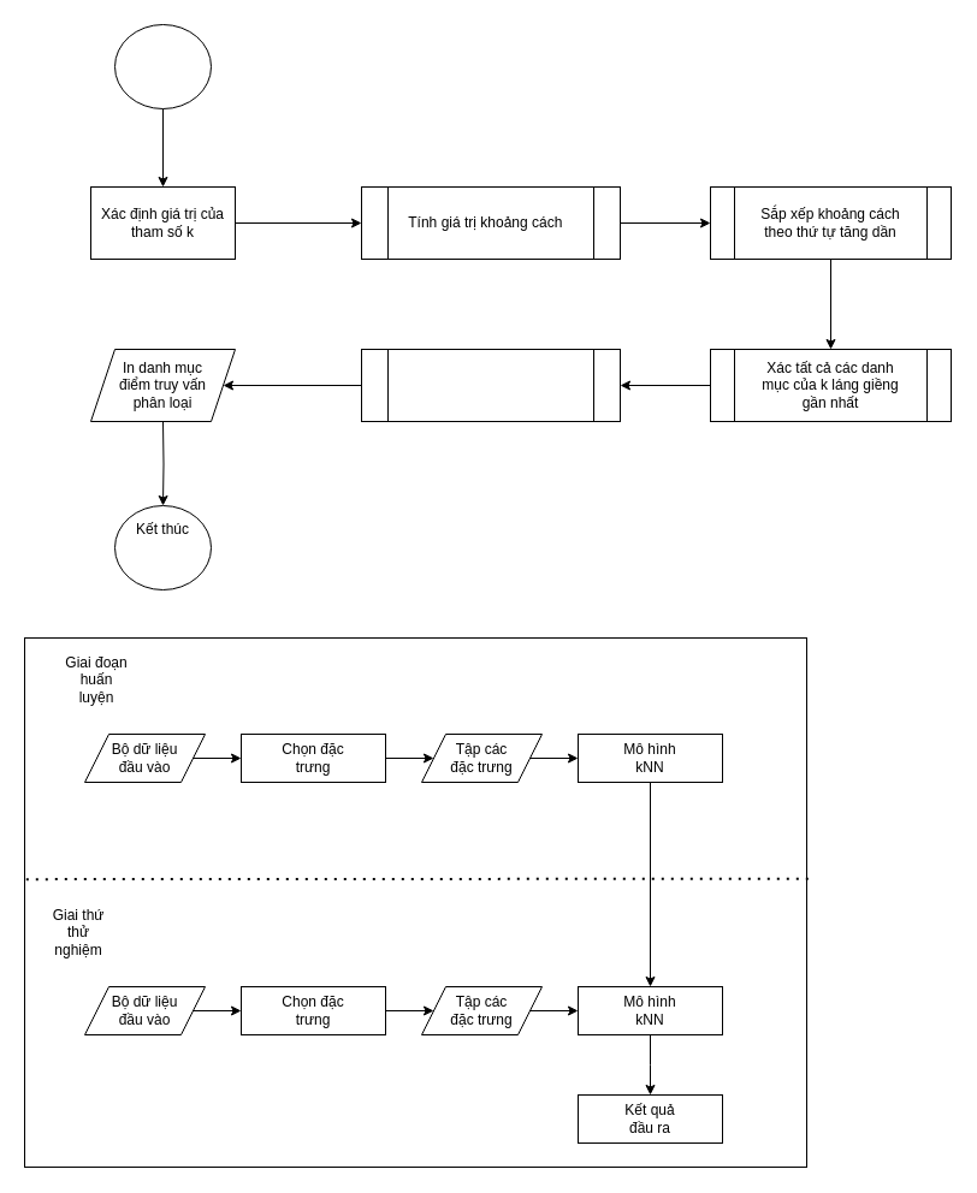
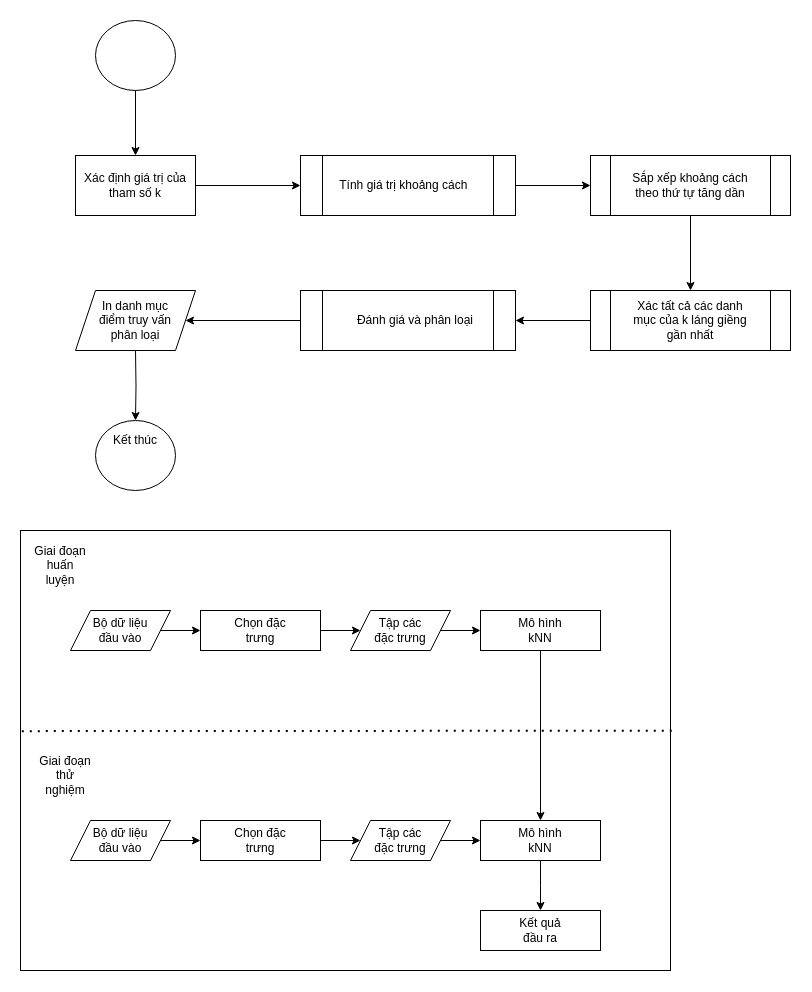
  <mxCell id="0" />
  <mxCell id="1" parent="0" />
  <mxCell id="2" value="" style="ellipse;whiteSpace=wrap;html=1;" vertex="1" parent="1"><mxGeometry x="95" y="20" width="80" height="70" as="geometry" /></mxCell>
  <mxCell id="3" value="" style="edgeStyle=orthogonalEdgeStyle;rounded=0;orthogonalLoop=1;jettySize=auto;html=1;exitX=0.5;exitY=1;exitDx=0;exitDy=0;entryX=0.5;entryY=0;entryDx=0;entryDy=0;" edge="1" parent="1" source="2" target="4"><mxGeometry relative="1" as="geometry"><mxPoint x="-35" y="185" as="sourcePoint" /></mxGeometry></mxCell>
  <mxCell id="4" value="" style="rounded=0;whiteSpace=wrap;html=1;" vertex="1" parent="1"><mxGeometry x="75" y="155" width="120" height="60" as="geometry" /></mxCell>
  <mxCell id="5" value="" style="edgeStyle=orthogonalEdgeStyle;rounded=0;orthogonalLoop=1;jettySize=auto;html=1;entryX=0;entryY=0.5;entryDx=0;entryDy=0;" edge="1" parent="1" source="6" target="8"><mxGeometry relative="1" as="geometry"><mxPoint x="410" y="185" as="targetPoint" /></mxGeometry></mxCell>
  <mxCell id="6" value="Xác định giá trị của tham số k" style="text;html=1;align=center;verticalAlign=middle;whiteSpace=wrap;rounded=0;" vertex="1" parent="1"><mxGeometry x="75" y="170" width="120" height="30" as="geometry" /></mxCell>
  <mxCell id="7" style="edgeStyle=orthogonalEdgeStyle;rounded=0;orthogonalLoop=1;jettySize=auto;html=1;entryX=0;entryY=0.5;entryDx=0;entryDy=0;" edge="1" parent="1" source="9" target="11"><mxGeometry relative="1" as="geometry"><mxPoint x="485" y="220" as="sourcePoint" /><mxPoint x="485" y="290" as="targetPoint" /></mxGeometry></mxCell>
  <mxCell id="8" value="" style="shape=process;whiteSpace=wrap;html=1;backgroundOutline=1;" vertex="1" parent="1"><mxGeometry x="300" y="155" width="215" height="60" as="geometry" /></mxCell>
  <mxCell id="9" value="Tính giá trị khoảng cách&amp;nbsp;" style="text;html=1;align=center;verticalAlign=middle;whiteSpace=wrap;rounded=0;" vertex="1" parent="1"><mxGeometry x="300" y="170" width="210" height="30" as="geometry" /></mxCell>
  <mxCell id="10" value="" style="edgeStyle=orthogonalEdgeStyle;rounded=0;orthogonalLoop=1;jettySize=auto;html=1;" edge="1" parent="1" source="11" target="14"><mxGeometry relative="1" as="geometry"><mxPoint x="410" y="320" as="targetPoint" /><Array as="points" /></mxGeometry></mxCell>
  <mxCell id="11" value="" style="shape=process;whiteSpace=wrap;html=1;backgroundOutline=1;" vertex="1" parent="1"><mxGeometry x="590" y="155" width="200" height="60" as="geometry" /></mxCell>
  <mxCell id="12" value="Sắp xếp khoảng cách theo thứ tự tăng dần" style="text;html=1;align=center;verticalAlign=middle;whiteSpace=wrap;rounded=0;" vertex="1" parent="1"><mxGeometry x="625" y="170" width="130" height="30" as="geometry" /></mxCell>
  <mxCell id="13" value="" style="edgeStyle=orthogonalEdgeStyle;rounded=0;orthogonalLoop=1;jettySize=auto;html=1;entryX=1;entryY=0.5;entryDx=0;entryDy=0;" edge="1" parent="1" source="14" target="17"><mxGeometry relative="1" as="geometry" /></mxCell>
  <mxCell id="14" value="" style="shape=process;whiteSpace=wrap;html=1;backgroundOutline=1;" vertex="1" parent="1"><mxGeometry x="590" y="290" width="200" height="60" as="geometry" /></mxCell>
  <mxCell id="15" value="Xác tất cả các danh mục của k láng giềng gần nhất" style="text;html=1;align=center;verticalAlign=middle;whiteSpace=wrap;rounded=0;" vertex="1" parent="1"><mxGeometry x="625" y="305" width="130" height="30" as="geometry" /></mxCell>
  <mxCell id="16" value="" style="edgeStyle=orthogonalEdgeStyle;rounded=0;orthogonalLoop=1;jettySize=auto;html=1;entryX=1;entryY=0.5;entryDx=0;entryDy=0;" edge="1" parent="1" source="17" target="19"><mxGeometry relative="1" as="geometry" /></mxCell>
  <mxCell id="17" value="" style="shape=process;whiteSpace=wrap;html=1;backgroundOutline=1;" vertex="1" parent="1"><mxGeometry x="300" y="290" width="215" height="60" as="geometry" /></mxCell>
+ <mxCell id="18" value="Đánh giá và phân loại" style="text;html=1;align=center;verticalAlign=middle;whiteSpace=wrap;rounded=0;" vertex="1" parent="1"><mxGeometry x="350" y="305" width="130" height="30" as="geometry" /></mxCell>
  <mxCell id="19" value="" style="shape=parallelogram;perimeter=parallelogramPerimeter;whiteSpace=wrap;html=1;fixedSize=1;" vertex="1" parent="1"><mxGeometry x="75" y="290" width="120" height="60" as="geometry" /></mxCell>
  <mxCell id="20" value="" style="edgeStyle=orthogonalEdgeStyle;rounded=0;orthogonalLoop=1;jettySize=auto;html=1;entryX=0.5;entryY=0;entryDx=0;entryDy=0;" edge="1" parent="1" target="22"><mxGeometry relative="1" as="geometry"><mxPoint x="135" y="350" as="sourcePoint" /></mxGeometry></mxCell>
  <mxCell id="21" value="In danh mục điểm truy vấn phân loại" style="text;html=1;align=center;verticalAlign=middle;whiteSpace=wrap;rounded=0;" vertex="1" parent="1"><mxGeometry x="90" y="305" width="90" height="30" as="geometry" /></mxCell>
  <mxCell id="22" value="" style="ellipse;whiteSpace=wrap;html=1;" vertex="1" parent="1"><mxGeometry x="95" y="420" width="80" height="70" as="geometry" /></mxCell>
  <mxCell id="23" value="Kết thúc" style="text;html=1;align=center;verticalAlign=middle;whiteSpace=wrap;rounded=0;" vertex="1" parent="1"><mxGeometry x="100" y="425" width="70" height="30" as="geometry" /></mxCell>
  <mxCell id="24" value="" style="rounded=0;whiteSpace=wrap;html=1;" vertex="1" parent="1"><mxGeometry x="20" y="530" width="650" height="440" as="geometry" /></mxCell>
  <mxCell id="25" value="" style="endArrow=none;dashed=1;html=1;dashPattern=1 3;strokeWidth=2;rounded=0;exitX=0.002;exitY=0.456;exitDx=0;exitDy=0;entryX=1.008;entryY=0.455;entryDx=0;entryDy=0;entryPerimeter=0;exitPerimeter=0;" edge="1" parent="1" source="24" target="24"><mxGeometry width="50" height="50" relative="1" as="geometry"><mxPoint x="370" y="770" as="sourcePoint" /><mxPoint x="420" y="720" as="targetPoint" /><Array as="points" /></mxGeometry></mxCell>
- <mxCell id="26" value="Giai đoạn huấn luyện" style="text;html=1;align=center;verticalAlign=middle;whiteSpace=wrap;rounded=0;" vertex="1" parent="1"><mxGeometry x="50" y="550" width="60" height="30" as="geometry" /></mxCell>
- <mxCell id="27" value="Giai thứ thử nghiệm" style="text;html=1;align=center;verticalAlign=middle;whiteSpace=wrap;rounded=0;" vertex="1" parent="1"><mxGeometry x="35" y="760" width="60" height="30" as="geometry" /></mxCell>
+ <mxCell id="26" value="Giai đoạn huấn luyện" style="text;html=1;align=center;verticalAlign=middle;whiteSpace=wrap;rounded=0;" vertex="1" parent="1"><mxGeometry x="30" y="550" width="60" height="30" as="geometry" /></mxCell>
+ <mxCell id="27" value="Giai đoạn thử nghiệm" style="text;html=1;align=center;verticalAlign=middle;whiteSpace=wrap;rounded=0;" vertex="1" parent="1"><mxGeometry x="35" y="760" width="60" height="30" as="geometry" /></mxCell>
  <mxCell id="28" value="" style="edgeStyle=orthogonalEdgeStyle;rounded=0;orthogonalLoop=1;jettySize=auto;html=1;entryX=0;entryY=0.5;entryDx=0;entryDy=0;" edge="1" parent="1" source="29" target="32"><mxGeometry relative="1" as="geometry" /></mxCell>
  <mxCell id="29" value="" style="shape=parallelogram;perimeter=parallelogramPerimeter;whiteSpace=wrap;html=1;fixedSize=1;" vertex="1" parent="1"><mxGeometry x="70" y="610" width="100" height="40" as="geometry" /></mxCell>
  <mxCell id="30" value="Bộ dữ liệu đầu vào" style="text;html=1;align=center;verticalAlign=middle;whiteSpace=wrap;rounded=0;" vertex="1" parent="1"><mxGeometry x="90" y="615" width="60" height="30" as="geometry" /></mxCell>
  <mxCell id="31" value="" style="edgeStyle=orthogonalEdgeStyle;rounded=0;orthogonalLoop=1;jettySize=auto;html=1;entryX=0;entryY=0.5;entryDx=0;entryDy=0;" edge="1" parent="1" source="32" target="35"><mxGeometry relative="1" as="geometry" /></mxCell>
  <mxCell id="32" value="" style="rounded=0;whiteSpace=wrap;html=1;" vertex="1" parent="1"><mxGeometry x="200" y="610" width="120" height="40" as="geometry" /></mxCell>
  <mxCell id="33" value="Chọn đặc trưng" style="text;html=1;align=center;verticalAlign=middle;whiteSpace=wrap;rounded=0;" vertex="1" parent="1"><mxGeometry x="230" y="615" width="60" height="30" as="geometry" /></mxCell>
  <mxCell id="34" value="" style="edgeStyle=orthogonalEdgeStyle;rounded=0;orthogonalLoop=1;jettySize=auto;html=1;entryX=0;entryY=0.5;entryDx=0;entryDy=0;" edge="1" parent="1" source="35" target="38"><mxGeometry relative="1" as="geometry" /></mxCell>
  <mxCell id="35" value="" style="shape=parallelogram;perimeter=parallelogramPerimeter;whiteSpace=wrap;html=1;fixedSize=1;" vertex="1" parent="1"><mxGeometry x="350" y="610" width="100" height="40" as="geometry" /></mxCell>
  <mxCell id="36" value="Tập các đặc trưng" style="text;html=1;align=center;verticalAlign=middle;whiteSpace=wrap;rounded=0;" vertex="1" parent="1"><mxGeometry x="370" y="615" width="60" height="30" as="geometry" /></mxCell>
  <mxCell id="37" value="" style="edgeStyle=orthogonalEdgeStyle;rounded=0;orthogonalLoop=1;jettySize=auto;html=1;entryX=0.5;entryY=0;entryDx=0;entryDy=0;" edge="1" parent="1" source="38" target="50"><mxGeometry relative="1" as="geometry"><mxPoint x="540" y="720" as="targetPoint" /></mxGeometry></mxCell>
  <mxCell id="38" value="" style="rounded=0;whiteSpace=wrap;html=1;" vertex="1" parent="1"><mxGeometry x="480" y="610" width="120" height="40" as="geometry" /></mxCell>
  <mxCell id="39" value="Mô hình kNN" style="text;html=1;align=center;verticalAlign=middle;whiteSpace=wrap;rounded=0;" vertex="1" parent="1"><mxGeometry x="510" y="615" width="60" height="30" as="geometry" /></mxCell>
  <mxCell id="40" value="" style="edgeStyle=orthogonalEdgeStyle;rounded=0;orthogonalLoop=1;jettySize=auto;html=1;entryX=0;entryY=0.5;entryDx=0;entryDy=0;" edge="1" parent="1" source="41" target="44"><mxGeometry relative="1" as="geometry" /></mxCell>
  <mxCell id="41" value="" style="shape=parallelogram;perimeter=parallelogramPerimeter;whiteSpace=wrap;html=1;fixedSize=1;" vertex="1" parent="1"><mxGeometry x="70" y="820" width="100" height="40" as="geometry" /></mxCell>
  <mxCell id="42" value="Bộ dữ liệu đầu vào" style="text;html=1;align=center;verticalAlign=middle;whiteSpace=wrap;rounded=0;" vertex="1" parent="1"><mxGeometry x="90" y="825" width="60" height="30" as="geometry" /></mxCell>
  <mxCell id="43" value="" style="edgeStyle=orthogonalEdgeStyle;rounded=0;orthogonalLoop=1;jettySize=auto;html=1;entryX=0;entryY=0.5;entryDx=0;entryDy=0;" edge="1" parent="1" source="44" target="47"><mxGeometry relative="1" as="geometry" /></mxCell>
  <mxCell id="44" value="" style="rounded=0;whiteSpace=wrap;html=1;" vertex="1" parent="1"><mxGeometry x="200" y="820" width="120" height="40" as="geometry" /></mxCell>
  <mxCell id="45" value="Chọn đặc trưng" style="text;html=1;align=center;verticalAlign=middle;whiteSpace=wrap;rounded=0;" vertex="1" parent="1"><mxGeometry x="230" y="825" width="60" height="30" as="geometry" /></mxCell>
  <mxCell id="46" value="" style="edgeStyle=orthogonalEdgeStyle;rounded=0;orthogonalLoop=1;jettySize=auto;html=1;entryX=0;entryY=0.5;entryDx=0;entryDy=0;" edge="1" parent="1" source="47" target="50"><mxGeometry relative="1" as="geometry" /></mxCell>
  <mxCell id="47" value="" style="shape=parallelogram;perimeter=parallelogramPerimeter;whiteSpace=wrap;html=1;fixedSize=1;" vertex="1" parent="1"><mxGeometry x="350" y="820" width="100" height="40" as="geometry" /></mxCell>
  <mxCell id="48" value="Tập các đặc trưng" style="text;html=1;align=center;verticalAlign=middle;whiteSpace=wrap;rounded=0;" vertex="1" parent="1"><mxGeometry x="370" y="825" width="60" height="30" as="geometry" /></mxCell>
  <mxCell id="49" value="" style="edgeStyle=orthogonalEdgeStyle;rounded=0;orthogonalLoop=1;jettySize=auto;html=1;" edge="1" parent="1" source="50"><mxGeometry relative="1" as="geometry"><mxPoint x="540" y="910" as="targetPoint" /></mxGeometry></mxCell>
  <mxCell id="50" value="" style="rounded=0;whiteSpace=wrap;html=1;" vertex="1" parent="1"><mxGeometry x="480" y="820" width="120" height="40" as="geometry" /></mxCell>
  <mxCell id="51" value="Mô hình kNN" style="text;html=1;align=center;verticalAlign=middle;whiteSpace=wrap;rounded=0;" vertex="1" parent="1"><mxGeometry x="510" y="825" width="60" height="30" as="geometry" /></mxCell>
  <mxCell id="52" value="" style="rounded=0;whiteSpace=wrap;html=1;" vertex="1" parent="1"><mxGeometry x="480" y="910" width="120" height="40" as="geometry" /></mxCell>
  <mxCell id="53" value="Kết quả đầu ra" style="text;html=1;align=center;verticalAlign=middle;whiteSpace=wrap;rounded=0;" vertex="1" parent="1"><mxGeometry x="510" y="915" width="60" height="30" as="geometry" /></mxCell>
